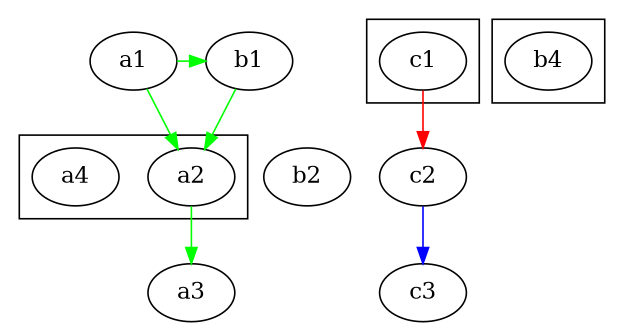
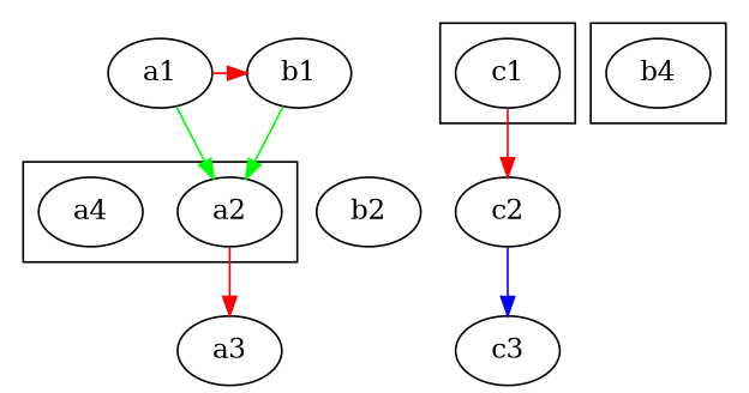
  digraph {
    edge [color=green]
    a1
    b1
    b2
    c2
    a3
    c3
    b4
    a2
    a4
    c1
    subgraph sub_1 {
      rank=same
      a1
      b1
    }
    subgraph sub_2 {
      rank=same
      b2
      c2
    }
    subgraph sub_3 {
      rank=same
      a3
      c3
    }
    subgraph cluster_4 {
      b4
    }
    subgraph cluster_5 {
      a2
      a4
    }
    subgraph cluster_6 {
      c1
    }
-   a1 -> b1
+   a1 -> b1 [color=red]
    a1 -> a2
    b1 -> a2
    c2 -> c3 [color=blue]
-   a2 -> a3
+   a2 -> a3 [color=red]
    c1 -> c2 [color=red]
  }
